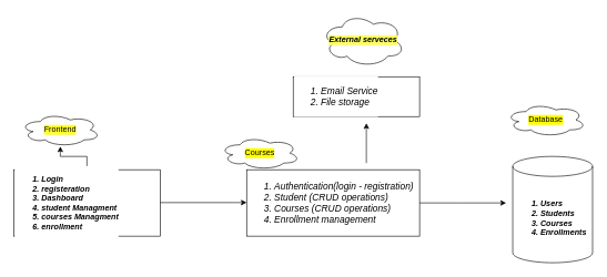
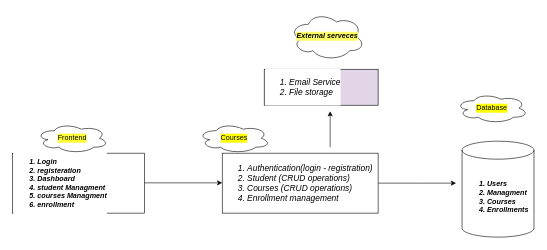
  <mxCell id="0" />
  <mxCell id="1" parent="0" />
  <mxCell id="2" value="" style="edgeStyle=orthogonalEdgeStyle;rounded=0;orthogonalLoop=1;jettySize=auto;html=1;" edge="1" parent="1" source="4" target="5"><mxGeometry relative="1" as="geometry" /></mxCell>
  <mxCell id="3" value="" style="edgeStyle=orthogonalEdgeStyle;rounded=0;orthogonalLoop=1;jettySize=auto;html=1;" edge="1" parent="1"><mxGeometry relative="1" as="geometry"><mxPoint x="240" y="304.5" as="sourcePoint" /><mxPoint x="370" y="304.5" as="targetPoint" /></mxGeometry></mxCell>
  <mxCell id="4" value="&lt;div align=&quot;left&quot;&gt;&lt;ol&gt;&lt;li&gt;Login &lt;br&gt;&lt;/li&gt;&lt;li&gt;registeration&lt;/li&gt;&lt;li&gt;Dashboard&lt;/li&gt;&lt;li&gt;student Managment&lt;/li&gt;&lt;li&gt;courses Managment&lt;/li&gt;&lt;li&gt;enrollment&lt;/li&gt;&lt;/ol&gt;&lt;/div&gt;" style="rounded=0;whiteSpace=wrap;html=1;align=left;labelBackgroundColor=default;fontStyle=3" vertex="1" parent="1"><mxGeometry y="255" width="220" height="100" as="geometry" x="20" /></mxCell>
- <mxCell id="5" value="Frontend" style="ellipse;shape=cloud;whiteSpace=wrap;html=1;rounded=0;labelBackgroundColor=#FFFF33;" vertex="1" parent="1"><mxGeometry x="30" y="170" width="120" height="50" as="geometry" /></mxCell>
+ <mxCell id="5" value="Frontend" style="ellipse;shape=cloud;whiteSpace=wrap;html=1;rounded=0;labelBackgroundColor=#FFFF33;" vertex="1" parent="1"><mxGeometry x="60" y="205" width="120" height="50" as="geometry" /></mxCell>
  <mxCell id="6" value="Courses" style="ellipse;shape=cloud;whiteSpace=wrap;html=1;rounded=0;labelBackgroundColor=light-dark(#ffff00, #ededed);" vertex="1" parent="1"><mxGeometry x="330" y="205" width="120" height="50" as="geometry" /></mxCell>
  <mxCell id="7" value="Database" style="ellipse;shape=cloud;whiteSpace=wrap;html=1;rounded=0;labelBackgroundColor=light-dark(#ffff00, #ededed);" vertex="1" parent="1"><mxGeometry x="760" y="155" width="120" height="50" as="geometry" /></mxCell>
  <mxCell id="8" style="edgeStyle=orthogonalEdgeStyle;rounded=0;orthogonalLoop=1;jettySize=auto;html=1;" edge="1" parent="1" source="9"><mxGeometry relative="1" as="geometry"><mxPoint x="760" y="305" as="targetPoint" /></mxGeometry></mxCell>
  <mxCell id="9" value="&lt;ol&gt;&lt;li&gt;Authentication(login - registration)&lt;/li&gt;&lt;li&gt;Student (CRUD operations)&lt;/li&gt;&lt;li&gt;Courses (CRUD operations)&lt;/li&gt;&lt;li&gt;Enrollment management&lt;/li&gt;&lt;/ol&gt;" style="whiteSpace=wrap;html=1;align=left;rounded=0;labelBackgroundColor=default;fontSize=14;fontStyle=2" vertex="1" parent="1"><mxGeometry x="370" y="255" width="260" height="100" as="geometry" /></mxCell>
- <mxCell id="10" value="&lt;div align=&quot;left&quot;&gt;&lt;ol&gt;&lt;li&gt;Users&lt;/li&gt;&lt;li&gt;Students&lt;/li&gt;&lt;li&gt;Courses&lt;/li&gt;&lt;li&gt;Enrollments&lt;/li&gt;&lt;/ol&gt;&lt;/div&gt;" style="shape=cylinder3;whiteSpace=wrap;html=1;boundedLbl=1;backgroundOutline=1;size=15;fontStyle=3;align=left;" vertex="1" parent="1"><mxGeometry x="770" y="235" width="120" height="160" as="geometry" /></mxCell>
- <mxCell id="11" value="&lt;div align=&quot;left&quot;&gt;&lt;ol&gt;&lt;li&gt;Email Service&lt;/li&gt;&lt;li&gt;File storage&lt;/li&gt;&lt;/ol&gt;&lt;/div&gt;" style="whiteSpace=wrap;html=1;fontSize=14;align=left;rounded=0;labelBackgroundColor=default;fontStyle=2;" vertex="1" parent="1"><mxGeometry x="440" y="115" width="190" height="60" as="geometry" /></mxCell>
+ <mxCell id="10" value="&lt;div align=&quot;left&quot;&gt;&lt;ol&gt;&lt;li&gt;Users&lt;/li&gt;&lt;li&gt;Managment&lt;/li&gt;&lt;li&gt;Courses&lt;/li&gt;&lt;li&gt;Enrollments&lt;/li&gt;&lt;/ol&gt;&lt;/div&gt;" style="shape=cylinder3;whiteSpace=wrap;html=1;boundedLbl=1;backgroundOutline=1;size=15;fontStyle=3;align=left;" vertex="1" parent="1"><mxGeometry x="770" y="235" width="120" height="160" as="geometry" /></mxCell>
+ <mxCell id="11" value="&lt;div align=&quot;left&quot;&gt;&lt;ol&gt;&lt;li&gt;Email Service&lt;/li&gt;&lt;li&gt;File storage&lt;/li&gt;&lt;/ol&gt;&lt;/div&gt;" style="whiteSpace=wrap;html=1;fontSize=14;align=left;rounded=0;labelBackgroundColor=default;fontStyle=2;fillColor=#e1d5e7;" vertex="1" parent="1"><mxGeometry x="440" y="115" width="190" height="60" as="geometry" /></mxCell>
  <mxCell id="12" value="External serveces" style="ellipse;shape=cloud;whiteSpace=wrap;html=1;strokeColor=default;align=center;verticalAlign=middle;fontFamily=Helvetica;fontSize=12;fontColor=default;fontStyle=3;fillColor=default;labelBackgroundColor=#FFFF66;" vertex="1" parent="1"><mxGeometry x="482.5" y="20" width="125" height="80" as="geometry" /></mxCell>
  <mxCell id="13" value="" style="endArrow=classic;html=1;rounded=0;fontFamily=Helvetica;fontSize=12;fontColor=default;fontStyle=3;" edge="1" parent="1"><mxGeometry width="50" height="50" relative="1" as="geometry"><mxPoint x="550" y="245" as="sourcePoint" /><mxPoint x="550" y="185" as="targetPoint" /></mxGeometry></mxCell>
